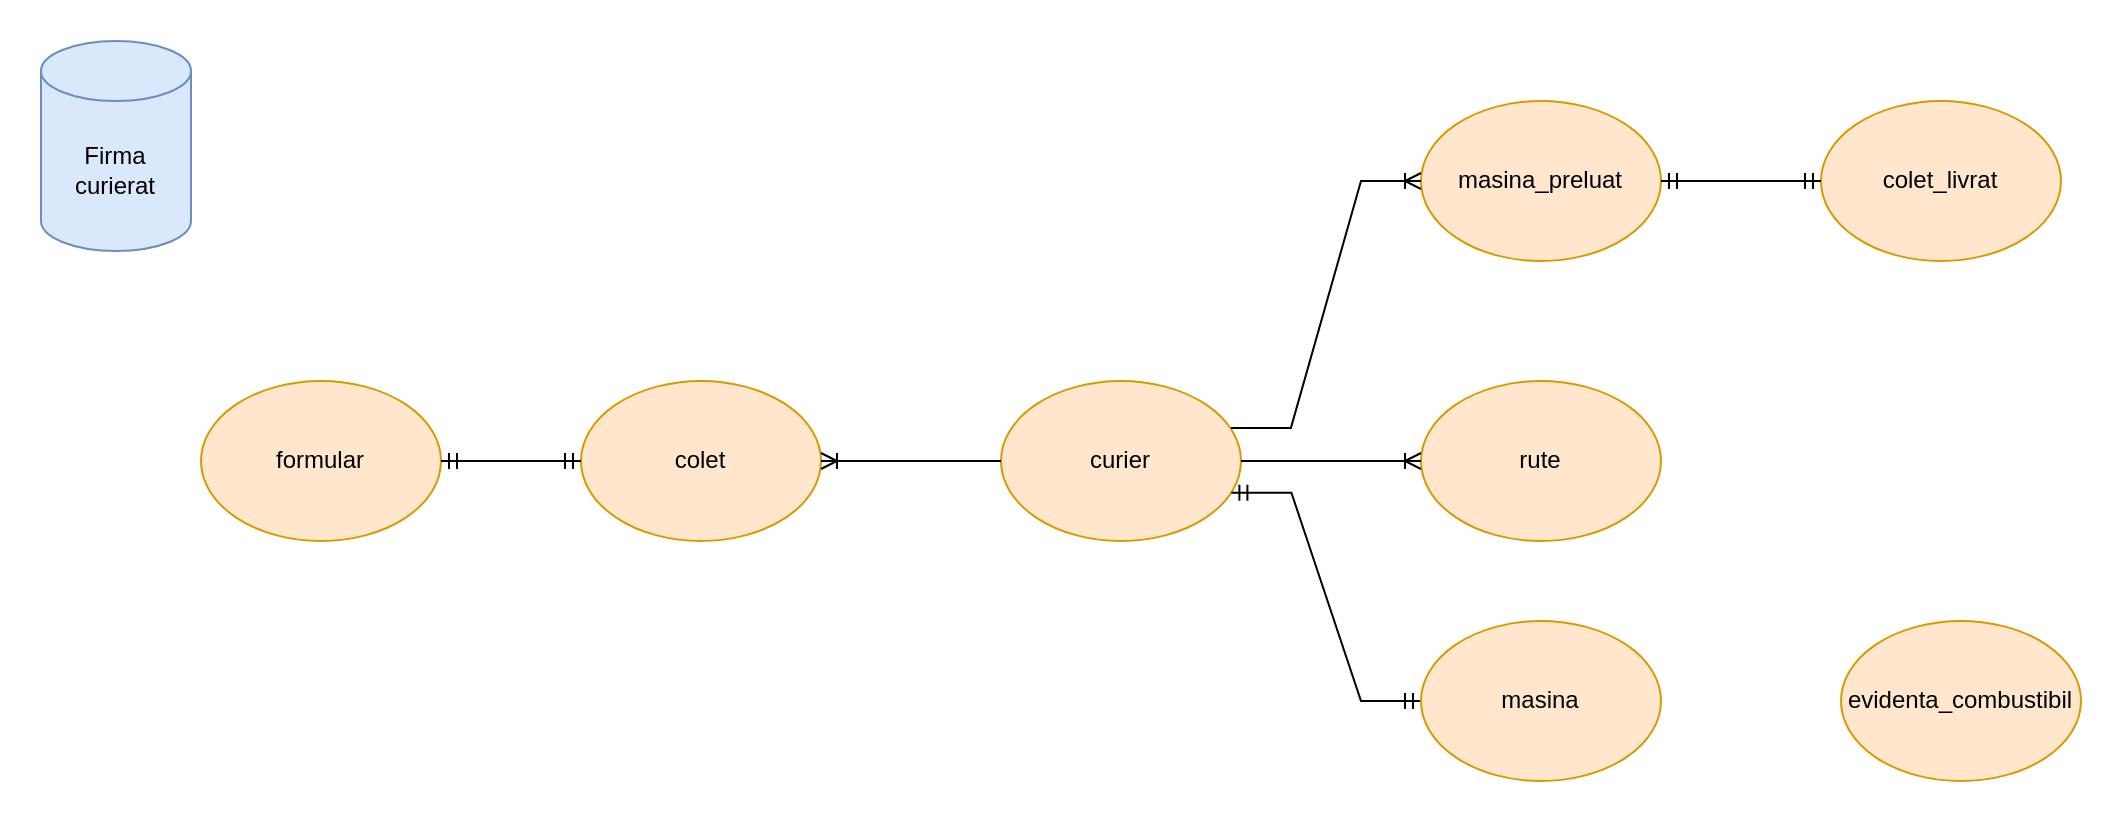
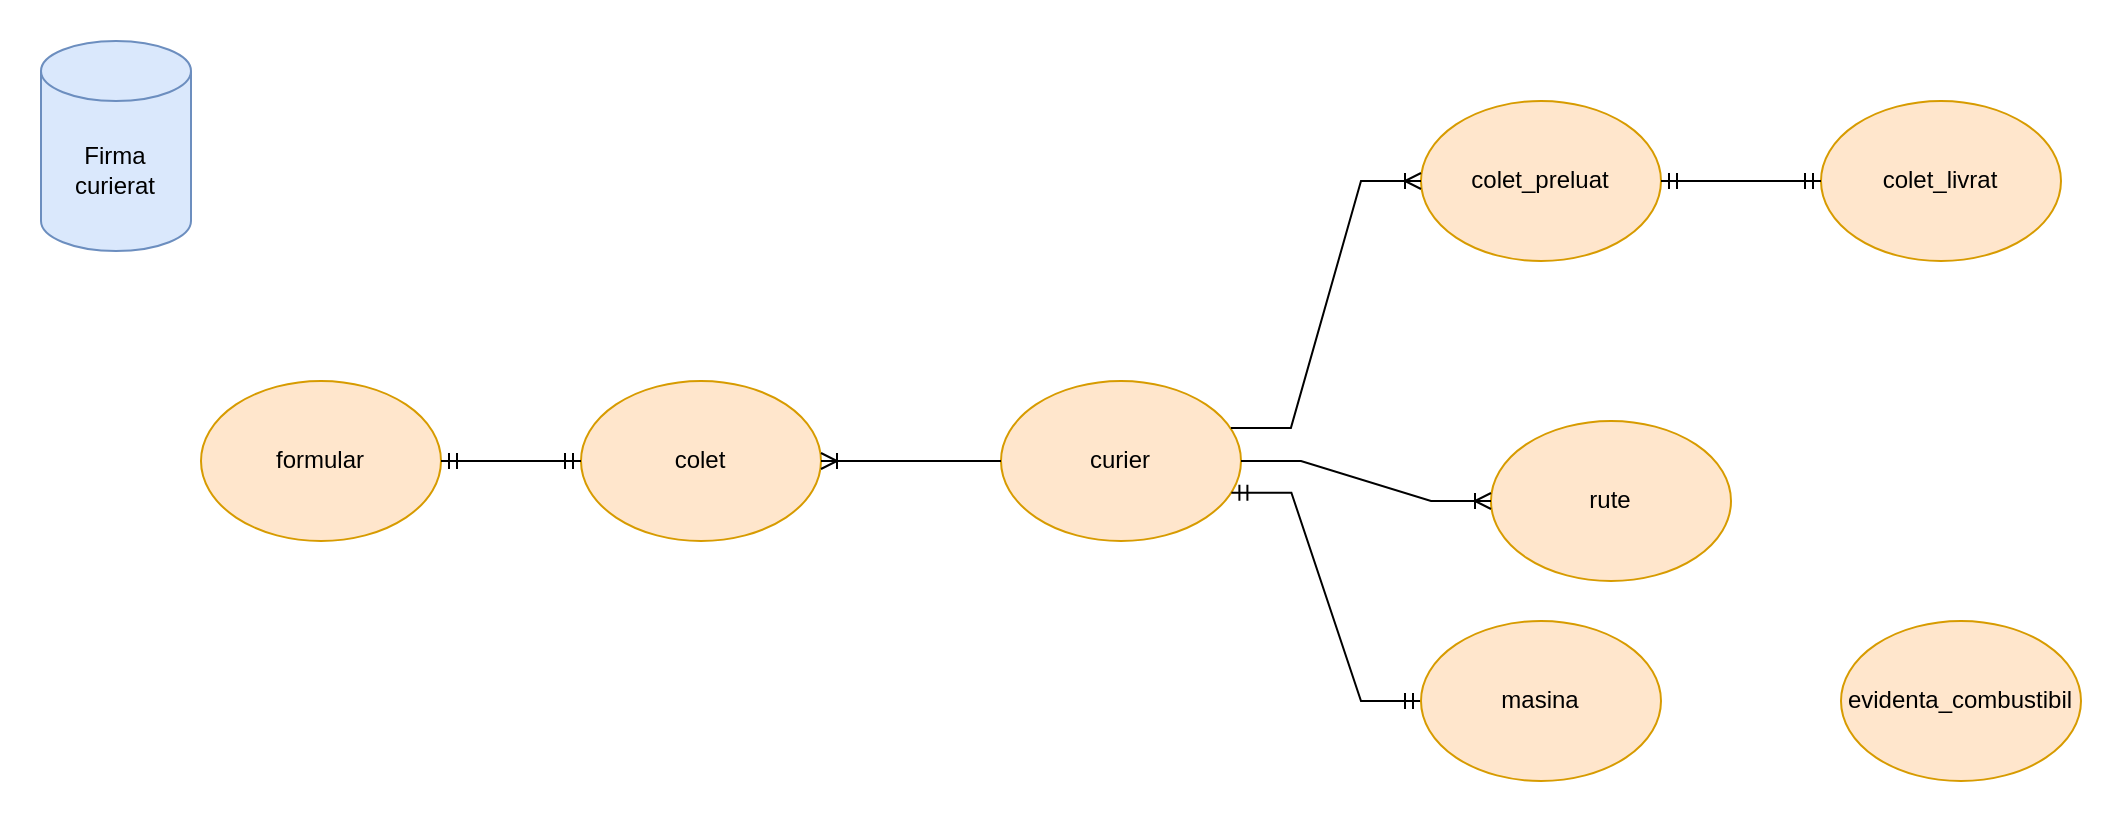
  <mxCell id="0" />
  <mxCell id="1" parent="0" />
  <mxCell id="2" value="Firma curierat" style="shape=cylinder3;whiteSpace=wrap;html=1;boundedLbl=1;backgroundOutline=1;size=15;fillColor=#dae8fc;strokeColor=#6c8ebf;" vertex="1" parent="1"><mxGeometry x="20" y="20" width="75" height="105" as="geometry" /></mxCell>
- <mxCell id="3" value="rute" style="ellipse;whiteSpace=wrap;html=1;fillColor=#ffe6cc;strokeColor=#d79b00;" vertex="1" parent="1"><mxGeometry x="710" y="190" width="120" height="80" as="geometry" /></mxCell>
+ <mxCell id="3" value="rute" style="ellipse;whiteSpace=wrap;html=1;fillColor=#ffe6cc;strokeColor=#d79b00;" vertex="1" parent="1"><mxGeometry x="745" y="210" width="120" height="80" as="geometry" /></mxCell>
  <mxCell id="4" value="curier" style="ellipse;whiteSpace=wrap;html=1;fillColor=#ffe6cc;strokeColor=#d79b00;" vertex="1" parent="1"><mxGeometry x="500" y="190" width="120" height="80" as="geometry" /></mxCell>
  <mxCell id="5" value="colet" style="ellipse;whiteSpace=wrap;html=1;fillColor=#ffe6cc;strokeColor=#d79b00;" vertex="1" parent="1"><mxGeometry x="290" y="190" width="120" height="80" as="geometry" /></mxCell>
  <mxCell id="6" value="formular" style="ellipse;whiteSpace=wrap;html=1;fillColor=#ffe6cc;strokeColor=#d79b00;" vertex="1" parent="1"><mxGeometry x="100" y="190" width="120" height="80" as="geometry" /></mxCell>
  <mxCell id="7" value="" style="edgeStyle=entityRelationEdgeStyle;fontSize=12;html=1;endArrow=ERmandOne;startArrow=ERmandOne;rounded=0;exitX=1;exitY=0.5;exitDx=0;exitDy=0;" edge="1" parent="1" source="6" target="5"><mxGeometry width="100" height="100" relative="1" as="geometry"><mxPoint x="360" y="340" as="sourcePoint" /><mxPoint x="460" y="240" as="targetPoint" /></mxGeometry></mxCell>
  <mxCell id="8" value="" style="edgeStyle=entityRelationEdgeStyle;fontSize=12;html=1;endArrow=ERoneToMany;rounded=0;" edge="1" parent="1" source="4" target="5"><mxGeometry width="100" height="100" relative="1" as="geometry"><mxPoint x="360" y="340" as="sourcePoint" /><mxPoint x="460" y="240" as="targetPoint" /></mxGeometry></mxCell>
  <mxCell id="9" value="" style="edgeStyle=entityRelationEdgeStyle;fontSize=12;html=1;endArrow=ERoneToMany;rounded=0;exitX=1;exitY=0.5;exitDx=0;exitDy=0;" edge="1" parent="1" source="4" target="3"><mxGeometry width="100" height="100" relative="1" as="geometry"><mxPoint x="540" y="340" as="sourcePoint" /><mxPoint x="640" y="240" as="targetPoint" /></mxGeometry></mxCell>
  <mxCell id="10" value="" style="edgeStyle=entityRelationEdgeStyle;fontSize=12;html=1;endArrow=ERmandOne;startArrow=ERmandOne;rounded=0;exitX=0.96;exitY=0.698;exitDx=0;exitDy=0;exitPerimeter=0;" edge="1" parent="1" source="4" target="12"><mxGeometry width="100" height="100" relative="1" as="geometry"><mxPoint x="540" y="340" as="sourcePoint" /><mxPoint x="670" y="330" as="targetPoint" /></mxGeometry></mxCell>
  <mxCell id="11" value="evidenta_combustibil" style="ellipse;whiteSpace=wrap;html=1;fillColor=#ffe6cc;strokeColor=#d79b00;" vertex="1" parent="1"><mxGeometry x="920" y="310" width="120" height="80" as="geometry" /></mxCell>
  <mxCell id="12" value="masina" style="ellipse;whiteSpace=wrap;html=1;fillColor=#ffe6cc;strokeColor=#d79b00;" vertex="1" parent="1"><mxGeometry x="710" y="310" width="120" height="80" as="geometry" /></mxCell>
  <mxCell id="13" value="colet_livrat" style="ellipse;whiteSpace=wrap;html=1;fillColor=#ffe6cc;strokeColor=#d79b00;" vertex="1" parent="1"><mxGeometry x="910" y="50" width="120" height="80" as="geometry" /></mxCell>
- <mxCell id="14" value="masina_preluat" style="ellipse;whiteSpace=wrap;html=1;fillColor=#ffe6cc;strokeColor=#d79b00;" vertex="1" parent="1"><mxGeometry x="710" y="50" width="120" height="80" as="geometry" /></mxCell>
+ <mxCell id="14" value="colet_preluat" style="ellipse;whiteSpace=wrap;html=1;fillColor=#ffe6cc;strokeColor=#d79b00;" vertex="1" parent="1"><mxGeometry x="710" y="50" width="120" height="80" as="geometry" /></mxCell>
  <mxCell id="15" value="" style="edgeStyle=entityRelationEdgeStyle;fontSize=12;html=1;endArrow=ERoneToMany;rounded=0;exitX=0.958;exitY=0.293;exitDx=0;exitDy=0;exitPerimeter=0;" edge="1" parent="1" source="4" target="14"><mxGeometry width="100" height="100" relative="1" as="geometry"><mxPoint x="660" y="320" as="sourcePoint" /><mxPoint x="760" y="220" as="targetPoint" /></mxGeometry></mxCell>
  <mxCell id="16" value="" style="edgeStyle=entityRelationEdgeStyle;fontSize=12;html=1;endArrow=ERmandOne;startArrow=ERmandOne;rounded=0;exitX=1;exitY=0.5;exitDx=0;exitDy=0;" edge="1" parent="1" source="14" target="13"><mxGeometry width="100" height="100" relative="1" as="geometry"><mxPoint x="660" y="320" as="sourcePoint" /><mxPoint x="760" y="220" as="targetPoint" /></mxGeometry></mxCell>
